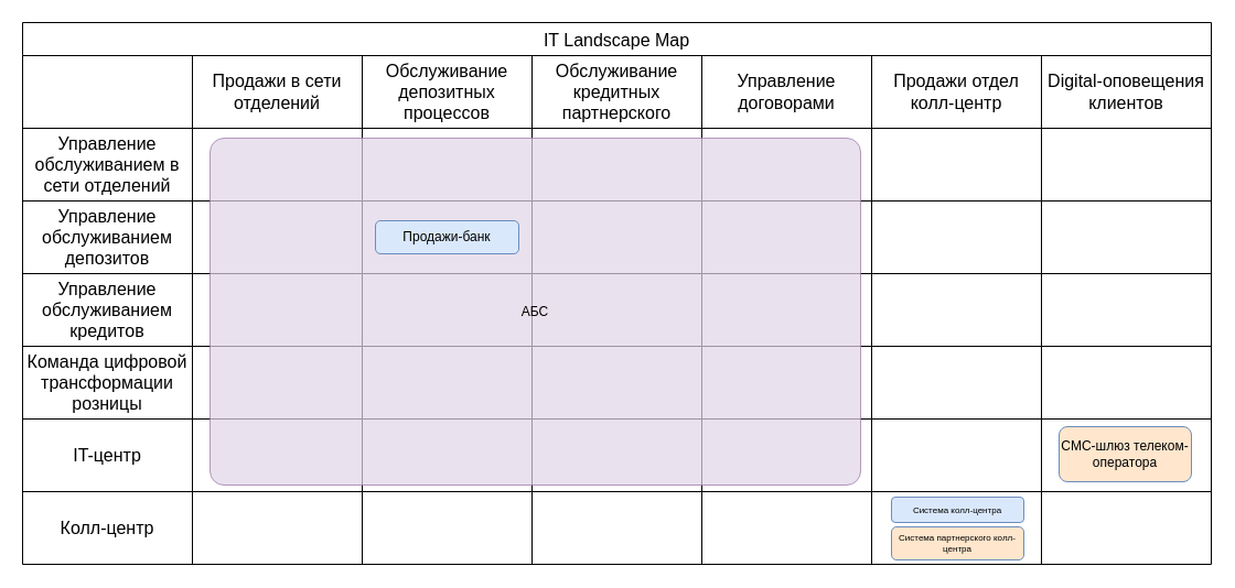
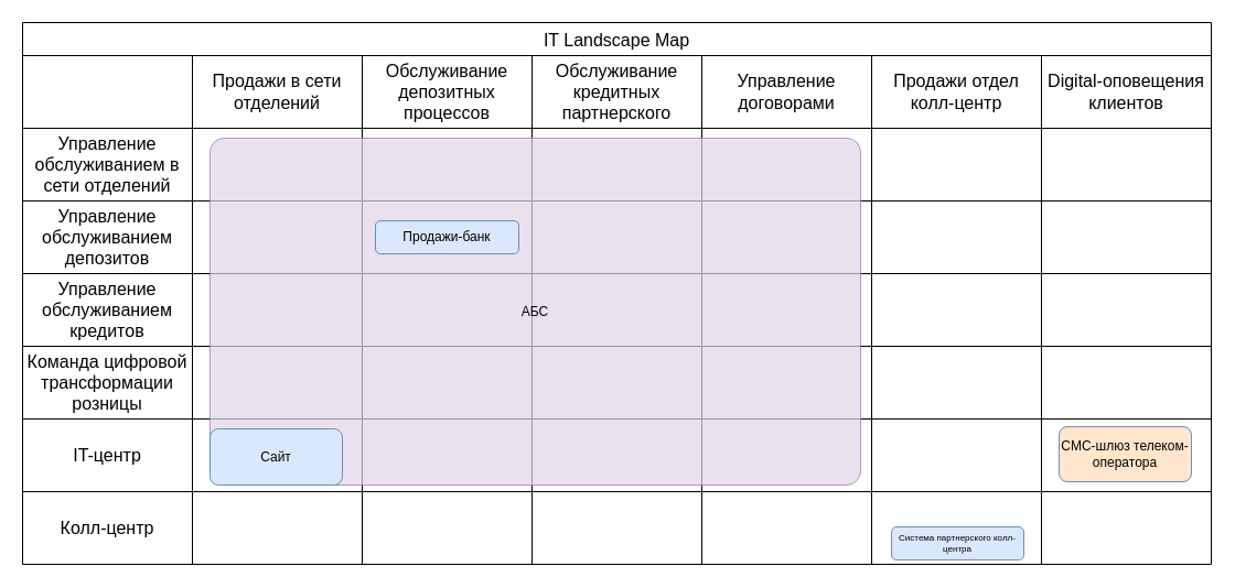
  <mxCell id="0" />
  <mxCell id="1" parent="0" />
  <mxCell id="2" value="IT Landscape Map" style="shape=table;startSize=30;container=1;collapsible=0;childLayout=tableLayout;strokeColor=default;fontSize=16;" parent="1" vertex="1"><mxGeometry x="20" y="20" width="1078" height="492" as="geometry" /></mxCell>
  <mxCell id="3" value="" style="shape=tableRow;horizontal=0;startSize=0;swimlaneHead=0;swimlaneBody=0;strokeColor=inherit;top=0;left=0;bottom=0;right=0;collapsible=0;dropTarget=0;fillColor=none;points=[[0,0.5],[1,0.5]];portConstraint=eastwest;fontSize=16;" parent="2" vertex="1"><mxGeometry y="30" width="1078" height="66" as="geometry" /></mxCell>
  <mxCell id="4" value="" style="shape=partialRectangle;html=1;whiteSpace=wrap;connectable=0;strokeColor=inherit;overflow=hidden;fillColor=none;top=0;left=0;bottom=0;right=0;pointerEvents=1;fontSize=16;" parent="3" vertex="1"><mxGeometry width="154" height="66" as="geometry"><mxRectangle width="154" height="66" as="alternateBounds" /></mxGeometry></mxCell>
  <mxCell id="5" value="Продажи в сети отделений" style="shape=partialRectangle;html=1;whiteSpace=wrap;connectable=0;strokeColor=inherit;overflow=hidden;fillColor=none;top=0;left=0;bottom=0;right=0;pointerEvents=1;fontSize=16;" parent="3" vertex="1"><mxGeometry x="154" width="154" height="66" as="geometry"><mxRectangle width="154" height="66" as="alternateBounds" /></mxGeometry></mxCell>
  <mxCell id="6" value="Обслуживание депозитных процессов" style="shape=partialRectangle;html=1;whiteSpace=wrap;connectable=0;strokeColor=inherit;overflow=hidden;fillColor=none;top=0;left=0;bottom=0;right=0;pointerEvents=1;fontSize=16;" parent="3" vertex="1"><mxGeometry x="308" width="154" height="66" as="geometry"><mxRectangle width="154" height="66" as="alternateBounds" /></mxGeometry></mxCell>
  <mxCell id="7" value="Обслуживание кредитных партнерского" style="shape=partialRectangle;html=1;whiteSpace=wrap;connectable=0;strokeColor=inherit;overflow=hidden;fillColor=none;top=0;left=0;bottom=0;right=0;pointerEvents=1;fontSize=16;" parent="3" vertex="1"><mxGeometry x="462" width="154" height="66" as="geometry"><mxRectangle width="154" height="66" as="alternateBounds" /></mxGeometry></mxCell>
  <mxCell id="8" value="Управление договорами" style="shape=partialRectangle;html=1;whiteSpace=wrap;connectable=0;strokeColor=inherit;overflow=hidden;fillColor=none;top=0;left=0;bottom=0;right=0;pointerEvents=1;fontSize=16;" parent="3" vertex="1"><mxGeometry x="616" width="154" height="66" as="geometry"><mxRectangle width="154" height="66" as="alternateBounds" /></mxGeometry></mxCell>
  <mxCell id="9" value="Продажи отдел колл-центр" style="shape=partialRectangle;html=1;whiteSpace=wrap;connectable=0;strokeColor=inherit;overflow=hidden;fillColor=none;top=0;left=0;bottom=0;right=0;pointerEvents=1;fontSize=16;" parent="3" vertex="1"><mxGeometry x="770" width="154" height="66" as="geometry"><mxRectangle width="154" height="66" as="alternateBounds" /></mxGeometry></mxCell>
  <mxCell id="10" value="Digital-оповещения клиентов" style="shape=partialRectangle;html=1;whiteSpace=wrap;connectable=0;strokeColor=inherit;overflow=hidden;fillColor=none;top=0;left=0;bottom=0;right=0;pointerEvents=1;fontSize=16;" parent="3" vertex="1"><mxGeometry x="924" width="154" height="66" as="geometry"><mxRectangle width="154" height="66" as="alternateBounds" /></mxGeometry></mxCell>
  <mxCell id="11" value="" style="shape=tableRow;horizontal=0;startSize=0;swimlaneHead=0;swimlaneBody=0;strokeColor=inherit;top=0;left=0;bottom=0;right=0;collapsible=0;dropTarget=0;fillColor=none;points=[[0,0.5],[1,0.5]];portConstraint=eastwest;fontSize=16;" parent="2" vertex="1"><mxGeometry y="96" width="1078" height="66" as="geometry" /></mxCell>
  <mxCell id="12" value="Управление обслуживанием в сети отделений" style="shape=partialRectangle;html=1;whiteSpace=wrap;connectable=0;strokeColor=inherit;overflow=hidden;fillColor=none;top=0;left=0;bottom=0;right=0;pointerEvents=1;fontSize=16;" parent="11" vertex="1"><mxGeometry width="154" height="66" as="geometry"><mxRectangle width="154" height="66" as="alternateBounds" /></mxGeometry></mxCell>
  <mxCell id="13" value="" style="shape=partialRectangle;html=1;whiteSpace=wrap;connectable=0;strokeColor=inherit;overflow=hidden;fillColor=none;top=0;left=0;bottom=0;right=0;pointerEvents=1;fontSize=16;" parent="11" vertex="1"><mxGeometry x="154" width="154" height="66" as="geometry"><mxRectangle width="154" height="66" as="alternateBounds" /></mxGeometry></mxCell>
  <mxCell id="14" value="" style="shape=partialRectangle;html=1;whiteSpace=wrap;connectable=0;strokeColor=inherit;overflow=hidden;fillColor=none;top=0;left=0;bottom=0;right=0;pointerEvents=1;fontSize=16;" parent="11" vertex="1"><mxGeometry x="308" width="154" height="66" as="geometry"><mxRectangle width="154" height="66" as="alternateBounds" /></mxGeometry></mxCell>
  <mxCell id="15" value="" style="shape=partialRectangle;html=1;whiteSpace=wrap;connectable=0;strokeColor=inherit;overflow=hidden;fillColor=none;top=0;left=0;bottom=0;right=0;pointerEvents=1;fontSize=16;" parent="11" vertex="1"><mxGeometry x="462" width="154" height="66" as="geometry"><mxRectangle width="154" height="66" as="alternateBounds" /></mxGeometry></mxCell>
  <mxCell id="16" style="shape=partialRectangle;html=1;whiteSpace=wrap;connectable=0;strokeColor=inherit;overflow=hidden;fillColor=none;top=0;left=0;bottom=0;right=0;pointerEvents=1;fontSize=16;" parent="11" vertex="1"><mxGeometry x="616" width="154" height="66" as="geometry"><mxRectangle width="154" height="66" as="alternateBounds" /></mxGeometry></mxCell>
  <mxCell id="17" style="shape=partialRectangle;html=1;whiteSpace=wrap;connectable=0;strokeColor=inherit;overflow=hidden;fillColor=none;top=0;left=0;bottom=0;right=0;pointerEvents=1;fontSize=16;" parent="11" vertex="1"><mxGeometry x="770" width="154" height="66" as="geometry"><mxRectangle width="154" height="66" as="alternateBounds" /></mxGeometry></mxCell>
  <mxCell id="18" style="shape=partialRectangle;html=1;whiteSpace=wrap;connectable=0;strokeColor=inherit;overflow=hidden;fillColor=none;top=0;left=0;bottom=0;right=0;pointerEvents=1;fontSize=16;" parent="11" vertex="1"><mxGeometry x="924" width="154" height="66" as="geometry"><mxRectangle width="154" height="66" as="alternateBounds" /></mxGeometry></mxCell>
  <mxCell id="19" value="" style="shape=tableRow;horizontal=0;startSize=0;swimlaneHead=0;swimlaneBody=0;strokeColor=inherit;top=0;left=0;bottom=0;right=0;collapsible=0;dropTarget=0;fillColor=none;points=[[0,0.5],[1,0.5]];portConstraint=eastwest;fontSize=16;" parent="2" vertex="1"><mxGeometry y="162" width="1078" height="66" as="geometry" /></mxCell>
  <mxCell id="20" value="Управление обслуживанием депозитов" style="shape=partialRectangle;html=1;whiteSpace=wrap;connectable=0;strokeColor=inherit;overflow=hidden;fillColor=none;top=0;left=0;bottom=0;right=0;pointerEvents=1;fontSize=16;" parent="19" vertex="1"><mxGeometry width="154" height="66" as="geometry"><mxRectangle width="154" height="66" as="alternateBounds" /></mxGeometry></mxCell>
  <mxCell id="21" value="" style="shape=partialRectangle;html=1;whiteSpace=wrap;connectable=0;strokeColor=inherit;overflow=hidden;fillColor=none;top=0;left=0;bottom=0;right=0;pointerEvents=1;fontSize=16;" parent="19" vertex="1"><mxGeometry x="154" width="154" height="66" as="geometry"><mxRectangle width="154" height="66" as="alternateBounds" /></mxGeometry></mxCell>
  <mxCell id="22" value="" style="shape=partialRectangle;html=1;whiteSpace=wrap;connectable=0;strokeColor=inherit;overflow=hidden;fillColor=none;top=0;left=0;bottom=0;right=0;pointerEvents=1;fontSize=16;" parent="19" vertex="1"><mxGeometry x="308" width="154" height="66" as="geometry"><mxRectangle width="154" height="66" as="alternateBounds" /></mxGeometry></mxCell>
  <mxCell id="23" style="shape=partialRectangle;html=1;whiteSpace=wrap;connectable=0;strokeColor=inherit;overflow=hidden;fillColor=none;top=0;left=0;bottom=0;right=0;pointerEvents=1;fontSize=16;" parent="19" vertex="1"><mxGeometry x="462" width="154" height="66" as="geometry"><mxRectangle width="154" height="66" as="alternateBounds" /></mxGeometry></mxCell>
  <mxCell id="24" style="shape=partialRectangle;html=1;whiteSpace=wrap;connectable=0;strokeColor=inherit;overflow=hidden;fillColor=none;top=0;left=0;bottom=0;right=0;pointerEvents=1;fontSize=16;" parent="19" vertex="1"><mxGeometry x="616" width="154" height="66" as="geometry"><mxRectangle width="154" height="66" as="alternateBounds" /></mxGeometry></mxCell>
  <mxCell id="25" style="shape=partialRectangle;html=1;whiteSpace=wrap;connectable=0;strokeColor=inherit;overflow=hidden;fillColor=none;top=0;left=0;bottom=0;right=0;pointerEvents=1;fontSize=16;" parent="19" vertex="1"><mxGeometry x="770" width="154" height="66" as="geometry"><mxRectangle width="154" height="66" as="alternateBounds" /></mxGeometry></mxCell>
  <mxCell id="26" style="shape=partialRectangle;html=1;whiteSpace=wrap;connectable=0;strokeColor=inherit;overflow=hidden;fillColor=none;top=0;left=0;bottom=0;right=0;pointerEvents=1;fontSize=16;" parent="19" vertex="1"><mxGeometry x="924" width="154" height="66" as="geometry"><mxRectangle width="154" height="66" as="alternateBounds" /></mxGeometry></mxCell>
  <mxCell id="27" style="shape=tableRow;horizontal=0;startSize=0;swimlaneHead=0;swimlaneBody=0;strokeColor=inherit;top=0;left=0;bottom=0;right=0;collapsible=0;dropTarget=0;fillColor=none;points=[[0,0.5],[1,0.5]];portConstraint=eastwest;fontSize=16;" parent="2" vertex="1"><mxGeometry y="228" width="1078" height="66" as="geometry" /></mxCell>
  <mxCell id="28" value="Управление обслуживанием кредитов" style="shape=partialRectangle;html=1;whiteSpace=wrap;connectable=0;strokeColor=inherit;overflow=hidden;fillColor=none;top=0;left=0;bottom=0;right=0;pointerEvents=1;fontSize=16;" parent="27" vertex="1"><mxGeometry width="154" height="66" as="geometry"><mxRectangle width="154" height="66" as="alternateBounds" /></mxGeometry></mxCell>
  <mxCell id="29" value="" style="shape=partialRectangle;html=1;whiteSpace=wrap;connectable=0;strokeColor=inherit;overflow=hidden;fillColor=none;top=0;left=0;bottom=0;right=0;pointerEvents=1;fontSize=16;" parent="27" vertex="1"><mxGeometry x="154" width="154" height="66" as="geometry"><mxRectangle width="154" height="66" as="alternateBounds" /></mxGeometry></mxCell>
  <mxCell id="30" style="shape=partialRectangle;html=1;whiteSpace=wrap;connectable=0;strokeColor=inherit;overflow=hidden;fillColor=none;top=0;left=0;bottom=0;right=0;pointerEvents=1;fontSize=16;" parent="27" vertex="1"><mxGeometry x="308" width="154" height="66" as="geometry"><mxRectangle width="154" height="66" as="alternateBounds" /></mxGeometry></mxCell>
  <mxCell id="31" style="shape=partialRectangle;html=1;whiteSpace=wrap;connectable=0;strokeColor=inherit;overflow=hidden;fillColor=none;top=0;left=0;bottom=0;right=0;pointerEvents=1;fontSize=16;" parent="27" vertex="1"><mxGeometry x="462" width="154" height="66" as="geometry"><mxRectangle width="154" height="66" as="alternateBounds" /></mxGeometry></mxCell>
  <mxCell id="32" style="shape=partialRectangle;html=1;whiteSpace=wrap;connectable=0;strokeColor=inherit;overflow=hidden;fillColor=none;top=0;left=0;bottom=0;right=0;pointerEvents=1;fontSize=16;" parent="27" vertex="1"><mxGeometry x="616" width="154" height="66" as="geometry"><mxRectangle width="154" height="66" as="alternateBounds" /></mxGeometry></mxCell>
  <mxCell id="33" style="shape=partialRectangle;html=1;whiteSpace=wrap;connectable=0;strokeColor=inherit;overflow=hidden;fillColor=none;top=0;left=0;bottom=0;right=0;pointerEvents=1;fontSize=16;" parent="27" vertex="1"><mxGeometry x="770" width="154" height="66" as="geometry"><mxRectangle width="154" height="66" as="alternateBounds" /></mxGeometry></mxCell>
  <mxCell id="34" style="shape=partialRectangle;html=1;whiteSpace=wrap;connectable=0;strokeColor=inherit;overflow=hidden;fillColor=none;top=0;left=0;bottom=0;right=0;pointerEvents=1;fontSize=16;" parent="27" vertex="1"><mxGeometry x="924" width="154" height="66" as="geometry"><mxRectangle width="154" height="66" as="alternateBounds" /></mxGeometry></mxCell>
  <mxCell id="35" style="shape=tableRow;horizontal=0;startSize=0;swimlaneHead=0;swimlaneBody=0;strokeColor=inherit;top=0;left=0;bottom=0;right=0;collapsible=0;dropTarget=0;fillColor=none;points=[[0,0.5],[1,0.5]];portConstraint=eastwest;fontSize=16;" parent="2" vertex="1"><mxGeometry y="294" width="1078" height="66" as="geometry" /></mxCell>
  <mxCell id="36" value="Команда цифровой трансформации розницы" style="shape=partialRectangle;html=1;whiteSpace=wrap;connectable=0;strokeColor=inherit;overflow=hidden;fillColor=none;top=0;left=0;bottom=0;right=0;pointerEvents=1;fontSize=16;" parent="35" vertex="1"><mxGeometry width="154" height="66" as="geometry"><mxRectangle width="154" height="66" as="alternateBounds" /></mxGeometry></mxCell>
  <mxCell id="37" style="shape=partialRectangle;html=1;whiteSpace=wrap;connectable=0;strokeColor=inherit;overflow=hidden;fillColor=none;top=0;left=0;bottom=0;right=0;pointerEvents=1;fontSize=16;" parent="35" vertex="1"><mxGeometry x="154" width="154" height="66" as="geometry"><mxRectangle width="154" height="66" as="alternateBounds" /></mxGeometry></mxCell>
  <mxCell id="38" style="shape=partialRectangle;html=1;whiteSpace=wrap;connectable=0;strokeColor=inherit;overflow=hidden;fillColor=none;top=0;left=0;bottom=0;right=0;pointerEvents=1;fontSize=16;" parent="35" vertex="1"><mxGeometry x="308" width="154" height="66" as="geometry"><mxRectangle width="154" height="66" as="alternateBounds" /></mxGeometry></mxCell>
  <mxCell id="39" style="shape=partialRectangle;html=1;whiteSpace=wrap;connectable=0;strokeColor=inherit;overflow=hidden;fillColor=none;top=0;left=0;bottom=0;right=0;pointerEvents=1;fontSize=16;" parent="35" vertex="1"><mxGeometry x="462" width="154" height="66" as="geometry"><mxRectangle width="154" height="66" as="alternateBounds" /></mxGeometry></mxCell>
  <mxCell id="40" style="shape=partialRectangle;html=1;whiteSpace=wrap;connectable=0;strokeColor=inherit;overflow=hidden;fillColor=none;top=0;left=0;bottom=0;right=0;pointerEvents=1;fontSize=16;" parent="35" vertex="1"><mxGeometry x="616" width="154" height="66" as="geometry"><mxRectangle width="154" height="66" as="alternateBounds" /></mxGeometry></mxCell>
  <mxCell id="41" style="shape=partialRectangle;html=1;whiteSpace=wrap;connectable=0;strokeColor=inherit;overflow=hidden;fillColor=none;top=0;left=0;bottom=0;right=0;pointerEvents=1;fontSize=16;" parent="35" vertex="1"><mxGeometry x="770" width="154" height="66" as="geometry"><mxRectangle width="154" height="66" as="alternateBounds" /></mxGeometry></mxCell>
  <mxCell id="42" style="shape=partialRectangle;html=1;whiteSpace=wrap;connectable=0;strokeColor=inherit;overflow=hidden;fillColor=none;top=0;left=0;bottom=0;right=0;pointerEvents=1;fontSize=16;" parent="35" vertex="1"><mxGeometry x="924" width="154" height="66" as="geometry"><mxRectangle width="154" height="66" as="alternateBounds" /></mxGeometry></mxCell>
  <mxCell id="43" style="shape=tableRow;horizontal=0;startSize=0;swimlaneHead=0;swimlaneBody=0;strokeColor=inherit;top=0;left=0;bottom=0;right=0;collapsible=0;dropTarget=0;fillColor=none;points=[[0,0.5],[1,0.5]];portConstraint=eastwest;fontSize=16;" parent="2" vertex="1"><mxGeometry y="360" width="1078" height="66" as="geometry" /></mxCell>
  <mxCell id="44" value="IT-центр" style="shape=partialRectangle;html=1;whiteSpace=wrap;connectable=0;strokeColor=inherit;overflow=hidden;fillColor=none;top=0;left=0;bottom=0;right=0;pointerEvents=1;fontSize=16;" parent="43" vertex="1"><mxGeometry width="154" height="66" as="geometry"><mxRectangle width="154" height="66" as="alternateBounds" /></mxGeometry></mxCell>
  <mxCell id="45" style="shape=partialRectangle;html=1;whiteSpace=wrap;connectable=0;strokeColor=inherit;overflow=hidden;fillColor=none;top=0;left=0;bottom=0;right=0;pointerEvents=1;fontSize=16;" parent="43" vertex="1"><mxGeometry x="154" width="154" height="66" as="geometry"><mxRectangle width="154" height="66" as="alternateBounds" /></mxGeometry></mxCell>
  <mxCell id="46" style="shape=partialRectangle;html=1;whiteSpace=wrap;connectable=0;strokeColor=inherit;overflow=hidden;fillColor=none;top=0;left=0;bottom=0;right=0;pointerEvents=1;fontSize=16;" parent="43" vertex="1"><mxGeometry x="308" width="154" height="66" as="geometry"><mxRectangle width="154" height="66" as="alternateBounds" /></mxGeometry></mxCell>
  <mxCell id="47" style="shape=partialRectangle;html=1;whiteSpace=wrap;connectable=0;strokeColor=inherit;overflow=hidden;fillColor=none;top=0;left=0;bottom=0;right=0;pointerEvents=1;fontSize=16;" parent="43" vertex="1"><mxGeometry x="462" width="154" height="66" as="geometry"><mxRectangle width="154" height="66" as="alternateBounds" /></mxGeometry></mxCell>
  <mxCell id="48" style="shape=partialRectangle;html=1;whiteSpace=wrap;connectable=0;strokeColor=inherit;overflow=hidden;fillColor=none;top=0;left=0;bottom=0;right=0;pointerEvents=1;fontSize=16;" parent="43" vertex="1"><mxGeometry x="616" width="154" height="66" as="geometry"><mxRectangle width="154" height="66" as="alternateBounds" /></mxGeometry></mxCell>
  <mxCell id="49" style="shape=partialRectangle;html=1;whiteSpace=wrap;connectable=0;strokeColor=inherit;overflow=hidden;fillColor=none;top=0;left=0;bottom=0;right=0;pointerEvents=1;fontSize=16;" parent="43" vertex="1"><mxGeometry x="770" width="154" height="66" as="geometry"><mxRectangle width="154" height="66" as="alternateBounds" /></mxGeometry></mxCell>
  <mxCell id="50" style="shape=partialRectangle;html=1;whiteSpace=wrap;connectable=0;strokeColor=inherit;overflow=hidden;fillColor=none;top=0;left=0;bottom=0;right=0;pointerEvents=1;fontSize=16;" parent="43" vertex="1"><mxGeometry x="924" width="154" height="66" as="geometry"><mxRectangle width="154" height="66" as="alternateBounds" /></mxGeometry></mxCell>
  <mxCell id="51" style="shape=tableRow;horizontal=0;startSize=0;swimlaneHead=0;swimlaneBody=0;strokeColor=inherit;top=0;left=0;bottom=0;right=0;collapsible=0;dropTarget=0;fillColor=none;points=[[0,0.5],[1,0.5]];portConstraint=eastwest;fontSize=16;" parent="2" vertex="1"><mxGeometry y="426" width="1078" height="66" as="geometry" /></mxCell>
  <mxCell id="52" value="Колл-центр" style="shape=partialRectangle;html=1;whiteSpace=wrap;connectable=0;strokeColor=inherit;overflow=hidden;fillColor=none;top=0;left=0;bottom=0;right=0;pointerEvents=1;fontSize=16;" parent="51" vertex="1"><mxGeometry width="154" height="66" as="geometry"><mxRectangle width="154" height="66" as="alternateBounds" /></mxGeometry></mxCell>
  <mxCell id="53" value="" style="shape=partialRectangle;html=1;whiteSpace=wrap;connectable=0;strokeColor=inherit;overflow=hidden;fillColor=none;top=0;left=0;bottom=0;right=0;pointerEvents=1;fontSize=16;" parent="51" vertex="1"><mxGeometry x="154" width="154" height="66" as="geometry"><mxRectangle width="154" height="66" as="alternateBounds" /></mxGeometry></mxCell>
  <mxCell id="54" style="shape=partialRectangle;html=1;whiteSpace=wrap;connectable=0;strokeColor=inherit;overflow=hidden;fillColor=none;top=0;left=0;bottom=0;right=0;pointerEvents=1;fontSize=16;" parent="51" vertex="1"><mxGeometry x="308" width="154" height="66" as="geometry"><mxRectangle width="154" height="66" as="alternateBounds" /></mxGeometry></mxCell>
  <mxCell id="55" style="shape=partialRectangle;html=1;whiteSpace=wrap;connectable=0;strokeColor=inherit;overflow=hidden;fillColor=none;top=0;left=0;bottom=0;right=0;pointerEvents=1;fontSize=16;" parent="51" vertex="1"><mxGeometry x="462" width="154" height="66" as="geometry"><mxRectangle width="154" height="66" as="alternateBounds" /></mxGeometry></mxCell>
  <mxCell id="56" style="shape=partialRectangle;html=1;whiteSpace=wrap;connectable=0;strokeColor=inherit;overflow=hidden;fillColor=none;top=0;left=0;bottom=0;right=0;pointerEvents=1;fontSize=16;" parent="51" vertex="1"><mxGeometry x="616" width="154" height="66" as="geometry"><mxRectangle width="154" height="66" as="alternateBounds" /></mxGeometry></mxCell>
  <mxCell id="57" style="shape=partialRectangle;html=1;whiteSpace=wrap;connectable=0;strokeColor=inherit;overflow=hidden;fillColor=none;top=0;left=0;bottom=0;right=0;pointerEvents=1;fontSize=16;" parent="51" vertex="1"><mxGeometry x="770" width="154" height="66" as="geometry"><mxRectangle width="154" height="66" as="alternateBounds" /></mxGeometry></mxCell>
  <mxCell id="58" style="shape=partialRectangle;html=1;whiteSpace=wrap;connectable=0;strokeColor=inherit;overflow=hidden;fillColor=none;top=0;left=0;bottom=0;right=0;pointerEvents=1;fontSize=16;" parent="51" vertex="1"><mxGeometry x="924" width="154" height="66" as="geometry"><mxRectangle width="154" height="66" as="alternateBounds" /></mxGeometry></mxCell>
  <mxCell id="59" value="АБС" style="rounded=1;whiteSpace=wrap;html=1;fillColor=#e1d5e7;strokeColor=#9673a6;arcSize=4;fillStyle=solid;opacity=70;" parent="1" vertex="1"><mxGeometry x="190" y="125" width="590" height="315" as="geometry" /></mxCell>
- <mxCell id="60" value="Система колл-центра" style="rounded=1;whiteSpace=wrap;html=1;fillColor=#dae8fc;strokeColor=#6c8ebf;fontSize=8;" parent="1" vertex="1"><mxGeometry x="808" y="451" width="120" height="23" as="geometry" /></mxCell>
- <mxCell id="61" value="Система партнерского колл-центра" style="rounded=1;whiteSpace=wrap;html=1;fillColor=#ffe6cc;strokeColor=#6c8ebf;fontSize=8;" parent="1" vertex="1"><mxGeometry x="808" y="478" width="120" height="30" as="geometry" /></mxCell>
+ <mxCell id="61" value="Система партнерского колл-центра" style="rounded=1;whiteSpace=wrap;html=1;fillColor=#dae8fc;strokeColor=#6c8ebf;fontSize=8;" parent="1" vertex="1"><mxGeometry x="808" y="478" width="120" height="30" as="geometry" /></mxCell>
  <mxCell id="62" value="СМС-шлюз телеком-оператора" style="rounded=1;whiteSpace=wrap;html=1;fillColor=#ffe6cc;strokeColor=#6c8ebf;" parent="1" vertex="1"><mxGeometry x="960" y="387" width="120" height="50" as="geometry" /></mxCell>
+ <mxCell id="63" value="Сайт" style="rounded=1;whiteSpace=wrap;html=1;fillColor=#dae8fc;strokeColor=#6c8ebf;" parent="1" vertex="1"><mxGeometry x="190" y="389" width="120" height="51" as="geometry" /></mxCell>
  <mxCell id="64" value="Продажи-банк" style="rounded=1;whiteSpace=wrap;html=1;fillColor=#dae8fc;strokeColor=#6c8ebf;" parent="1" vertex="1"><mxGeometry x="340" y="200" width="130" height="30" as="geometry" /></mxCell>
